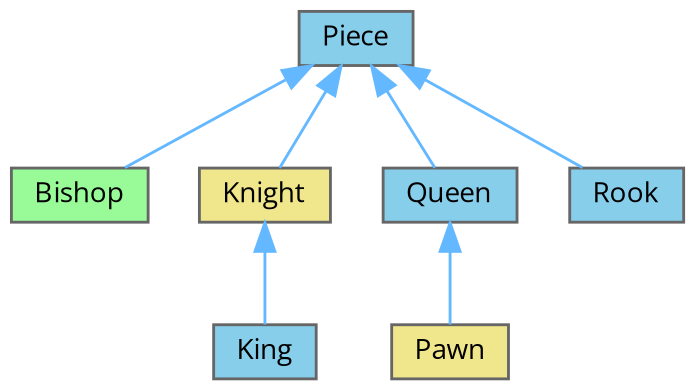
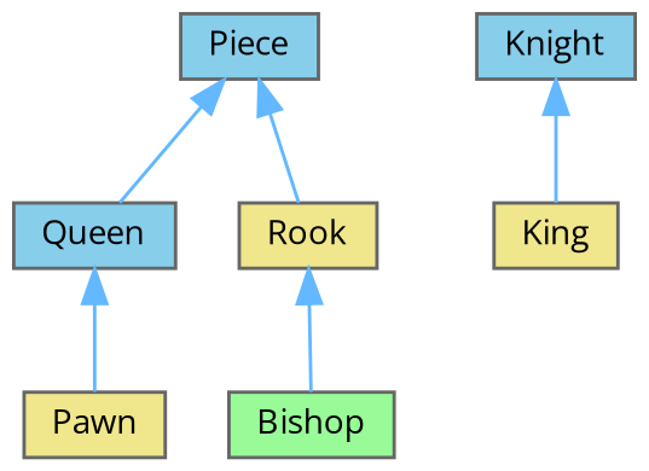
  digraph {
    fontname="Open Sans"
    rankdir=TB
    node [color=grey40 fillcolor=skyblue fontname="Open Sans" fontsize=10 shape=box style=filled]
    edge [color=steelblue1 dir=back fontname="Open Sans" fontsize=10 labelfontname=Helvetica labelfontsize=10 style=solid]
    n1 [height=0.2 label=Piece width=0.4]
    n2 [fillcolor=palegreen height=0.2 label=Bishop width=0.4]
-   n3 [fillcolor=khaki height=0.2 label=Knight width=0.4]
+   n3 [height=0.2 label=Knight width=0.4]
    n4 [height=0.2 label=Queen width=0.4]
-   n5 [height=0.2 label=Rook width=0.4]
-   n6 [height=0.2 label=King width=0.4]
+   n5 [fillcolor=khaki height=0.2 label=Rook width=0.4]
+   n6 [fillcolor=khaki height=0.2 label=King width=0.4]
    n7 [fillcolor=khaki height=0.2 label=Pawn width=0.4]
-   n1 -> n2
-   n1 -> n3
+   n5 -> n2
    n1 -> n4
    n1 -> n5
    n3 -> n6
    n4 -> n7
  }
